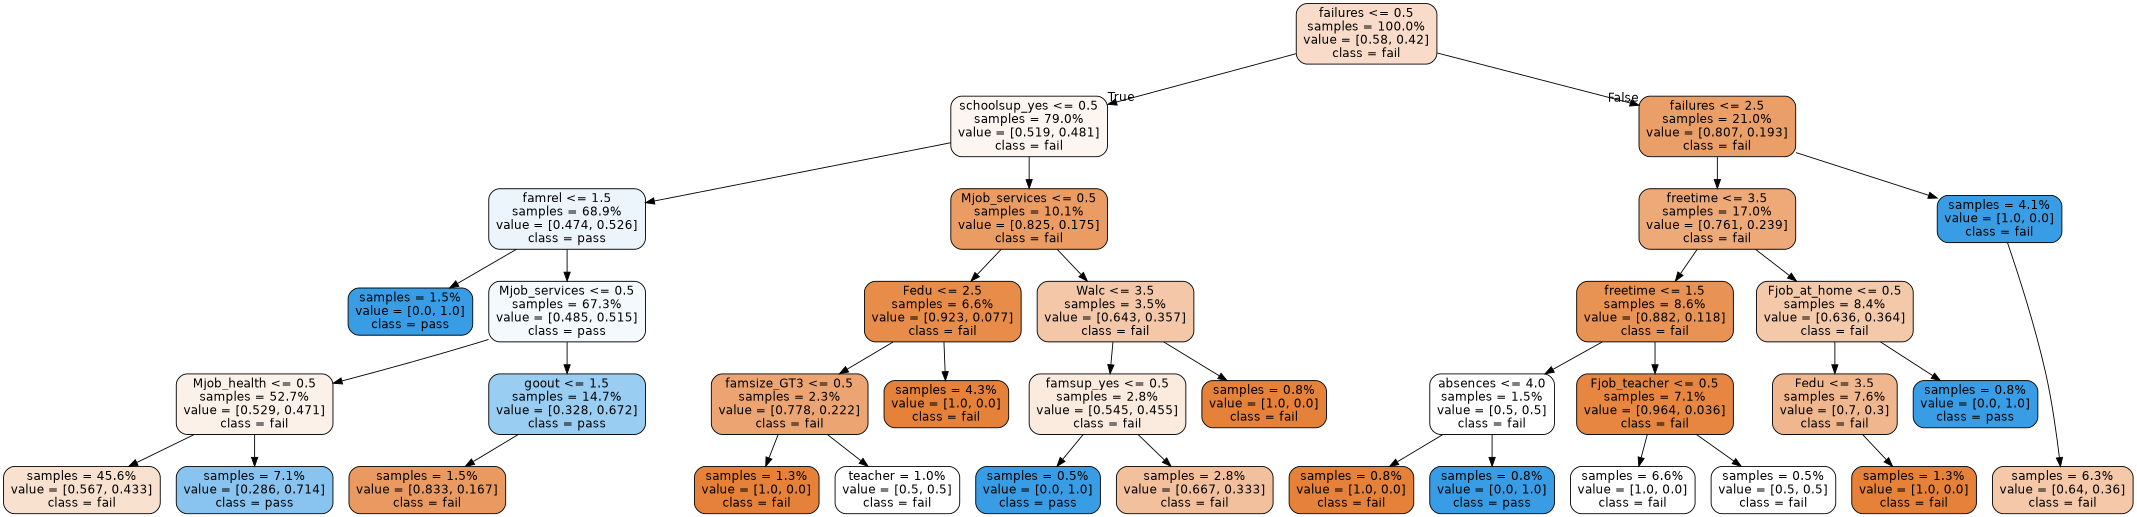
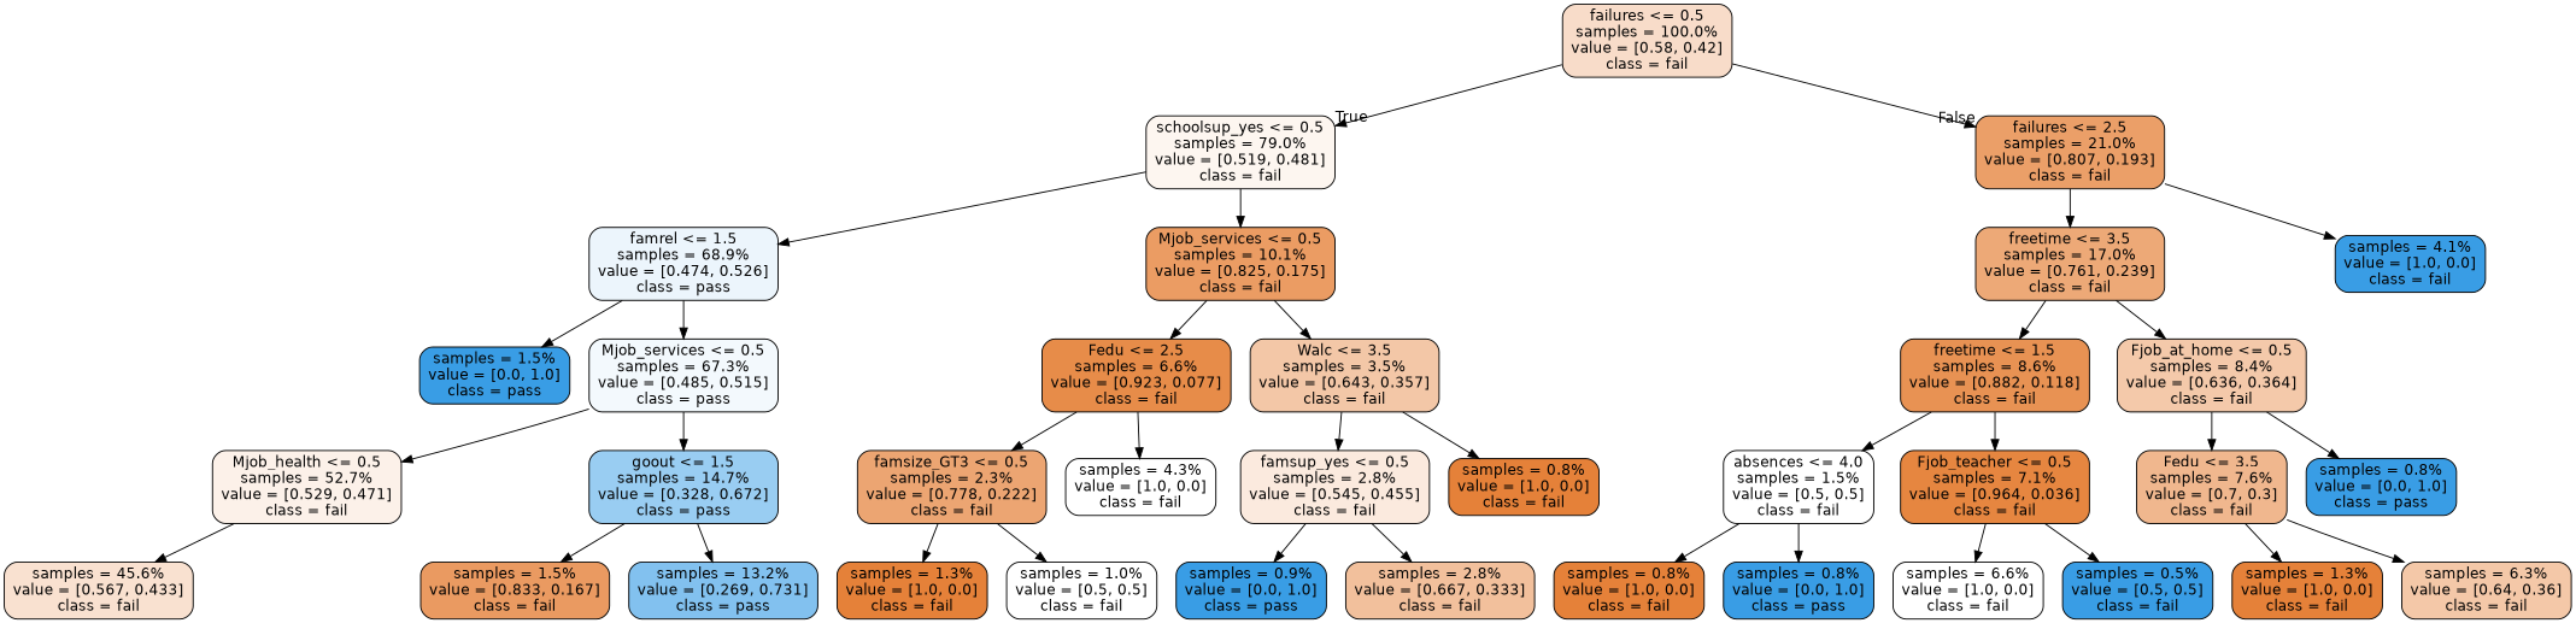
  digraph {
    node [color=black fillcolor="#399de5" fontname=helvetica shape=box style="filled, rounded"]
    edge [fontname=helvetica]
    n1 [fillcolor="#f8dcc9" label="failures <= 0.5\nsamples = 100.0%\nvalue = [0.58, 0.42]\nclass = fail"]
    n2 [fillcolor="#fdf6f0" label="schoolsup_yes <= 0.5\nsamples = 79.0%\nvalue = [0.519, 0.481]\nclass = fail"]
    n3 [fillcolor="#eb9f68" label="failures <= 2.5\nsamples = 21.0%\nvalue = [0.807, 0.193]\nclass = fail"]
    n4 [fillcolor="#ecf5fc" label="famrel <= 1.5\nsamples = 68.9%\nvalue = [0.474, 0.526]\nclass = pass"]
    n5 [fillcolor="#eb9c63" label="Mjob_services <= 0.5\nsamples = 10.1%\nvalue = [0.825, 0.175]\nclass = fail"]
    n6 [fillcolor="#eda977" label="freetime <= 3.5\nsamples = 17.0%\nvalue = [0.761, 0.239]\nclass = fail"]
    n7 [label="samples = 4.1%\nvalue = [1.0, 0.0]\nclass = fail"]
    n8 [label="samples = 1.5%\nvalue = [0.0, 1.0]\nclass = pass"]
    n9 [fillcolor="#f3f9fd" label="Mjob_services <= 0.5\nsamples = 67.3%\nvalue = [0.485, 0.515]\nclass = pass"]
    n10 [fillcolor="#e78c49" label="Fedu <= 2.5\nsamples = 6.6%\nvalue = [0.923, 0.077]\nclass = fail"]
    n11 [fillcolor="#f3c7a7" label="Walc <= 3.5\nsamples = 3.5%\nvalue = [0.643, 0.357]\nclass = fail"]
    n12 [fillcolor="#fcf1e9" label="Mjob_health <= 0.5\nsamples = 52.7%\nvalue = [0.529, 0.471]\nclass = fail"]
    n13 [fillcolor="#99cdf2" label="goout <= 1.5\nsamples = 14.7%\nvalue = [0.328, 0.672]\nclass = pass"]
    n14 [fillcolor="#f9e1d0" label="samples = 45.6%\nvalue = [0.567, 0.433]\nclass = fail"]
-   n15 [fillcolor="#88c4ef" label="samples = 7.1%\nvalue = [0.286, 0.714]\nclass = pass"]
    n16 [fillcolor="#ea9a61" label="samples = 1.5%\nvalue = [0.833, 0.167]\nclass = fail"]
+   n17 [fillcolor="#82c1ef" label="samples = 13.2%\nvalue = [0.269, 0.731]\nclass = pass"]
    n18 [fillcolor="#eca572" label="famsize_GT3 <= 0.5\nsamples = 2.3%\nvalue = [0.778, 0.222]\nclass = fail"]
-   n19 [fillcolor="#e58139" label="samples = 4.3%\nvalue = [1.0, 0.0]\nclass = fail"]
+   n19 [fillcolor="#ffffff" label="samples = 4.3%\nvalue = [1.0, 0.0]\nclass = fail"]
    n20 [fillcolor="#fbeade" label="famsup_yes <= 0.5\nsamples = 2.8%\nvalue = [0.545, 0.455]\nclass = fail"]
    n21 [fillcolor="#e58139" label="samples = 0.8%\nvalue = [1.0, 0.0]\nclass = fail"]
    n22 [fillcolor="#e58139" label="samples = 1.3%\nvalue = [1.0, 0.0]\nclass = fail"]
-   n23 [fillcolor="#ffffff" label="teacher = 1.0%\nvalue = [0.5, 0.5]\nclass = fail"]
-   n24 [label="samples = 0.5%\nvalue = [0.0, 1.0]\nclass = pass"]
+   n23 [fillcolor="#ffffff" label="samples = 1.0%\nvalue = [0.5, 0.5]\nclass = fail"]
+   n24 [label="samples = 0.9%\nvalue = [0.0, 1.0]\nclass = pass"]
    n25 [fillcolor="#f2c09c" label="samples = 2.8%\nvalue = [0.667, 0.333]\nclass = fail"]
    n26 [fillcolor="#e89253" label="freetime <= 1.5\nsamples = 8.6%\nvalue = [0.882, 0.118]\nclass = fail"]
    n27 [fillcolor="#f4c9aa" label="Fjob_at_home <= 0.5\nsamples = 8.4%\nvalue = [0.636, 0.364]\nclass = fail"]
    n28 [fillcolor="#ffffff" label="absences <= 4.0\nsamples = 1.5%\nvalue = [0.5, 0.5]\nclass = fail"]
    n29 [fillcolor="#e68640" label="Fjob_teacher <= 0.5\nsamples = 7.1%\nvalue = [0.964, 0.036]\nclass = fail"]
    n30 [fillcolor="#f0b78e" label="Fedu <= 3.5\nsamples = 7.6%\nvalue = [0.7, 0.3]\nclass = fail"]
    n31 [label="samples = 0.8%\nvalue = [0.0, 1.0]\nclass = pass"]
    n32 [fillcolor="#e58139" label="samples = 0.8%\nvalue = [1.0, 0.0]\nclass = fail"]
    n33 [label="samples = 0.8%\nvalue = [0.0, 1.0]\nclass = pass"]
    n34 [fillcolor="#ffffff" label="samples = 6.6%\nvalue = [1.0, 0.0]\nclass = fail"]
-   n35 [fillcolor="#ffffff" label="samples = 0.5%\nvalue = [0.5, 0.5]\nclass = fail"]
+   n35 [label="samples = 0.5%\nvalue = [0.5, 0.5]\nclass = fail"]
    n36 [fillcolor="#f4c8a8" label="samples = 6.3%\nvalue = [0.64, 0.36]\nclass = fail"]
    n37 [fillcolor="#e58139" label="samples = 1.3%\nvalue = [1.0, 0.0]\nclass = fail"]
    n1 -> n2 [headlabel=True labelangle=45 labeldistance=2.5]
    n1 -> n3 [headlabel=False labelangle=-45 labeldistance=2.5]
    n2 -> n4
    n2 -> n5
    n3 -> n6
    n3 -> n7
    n4 -> n8
    n4 -> n9
    n5 -> n10
    n5 -> n11
    n6 -> n26
    n6 -> n27
    n9 -> n12
    n9 -> n13
    n10 -> n18
    n10 -> n19
    n11 -> n20
    n11 -> n21
    n12 -> n14
-   n12 -> n15
    n13 -> n16
+   n13 -> n17
    n18 -> n22
    n18 -> n23
    n20 -> n24
    n20 -> n25
    n26 -> n28
    n26 -> n29
    n27 -> n30
    n27 -> n31
    n28 -> n32
    n28 -> n33
    n29 -> n34
    n29 -> n35
-   n7 -> n36
+   n30 -> n36
    n30 -> n37
  }
